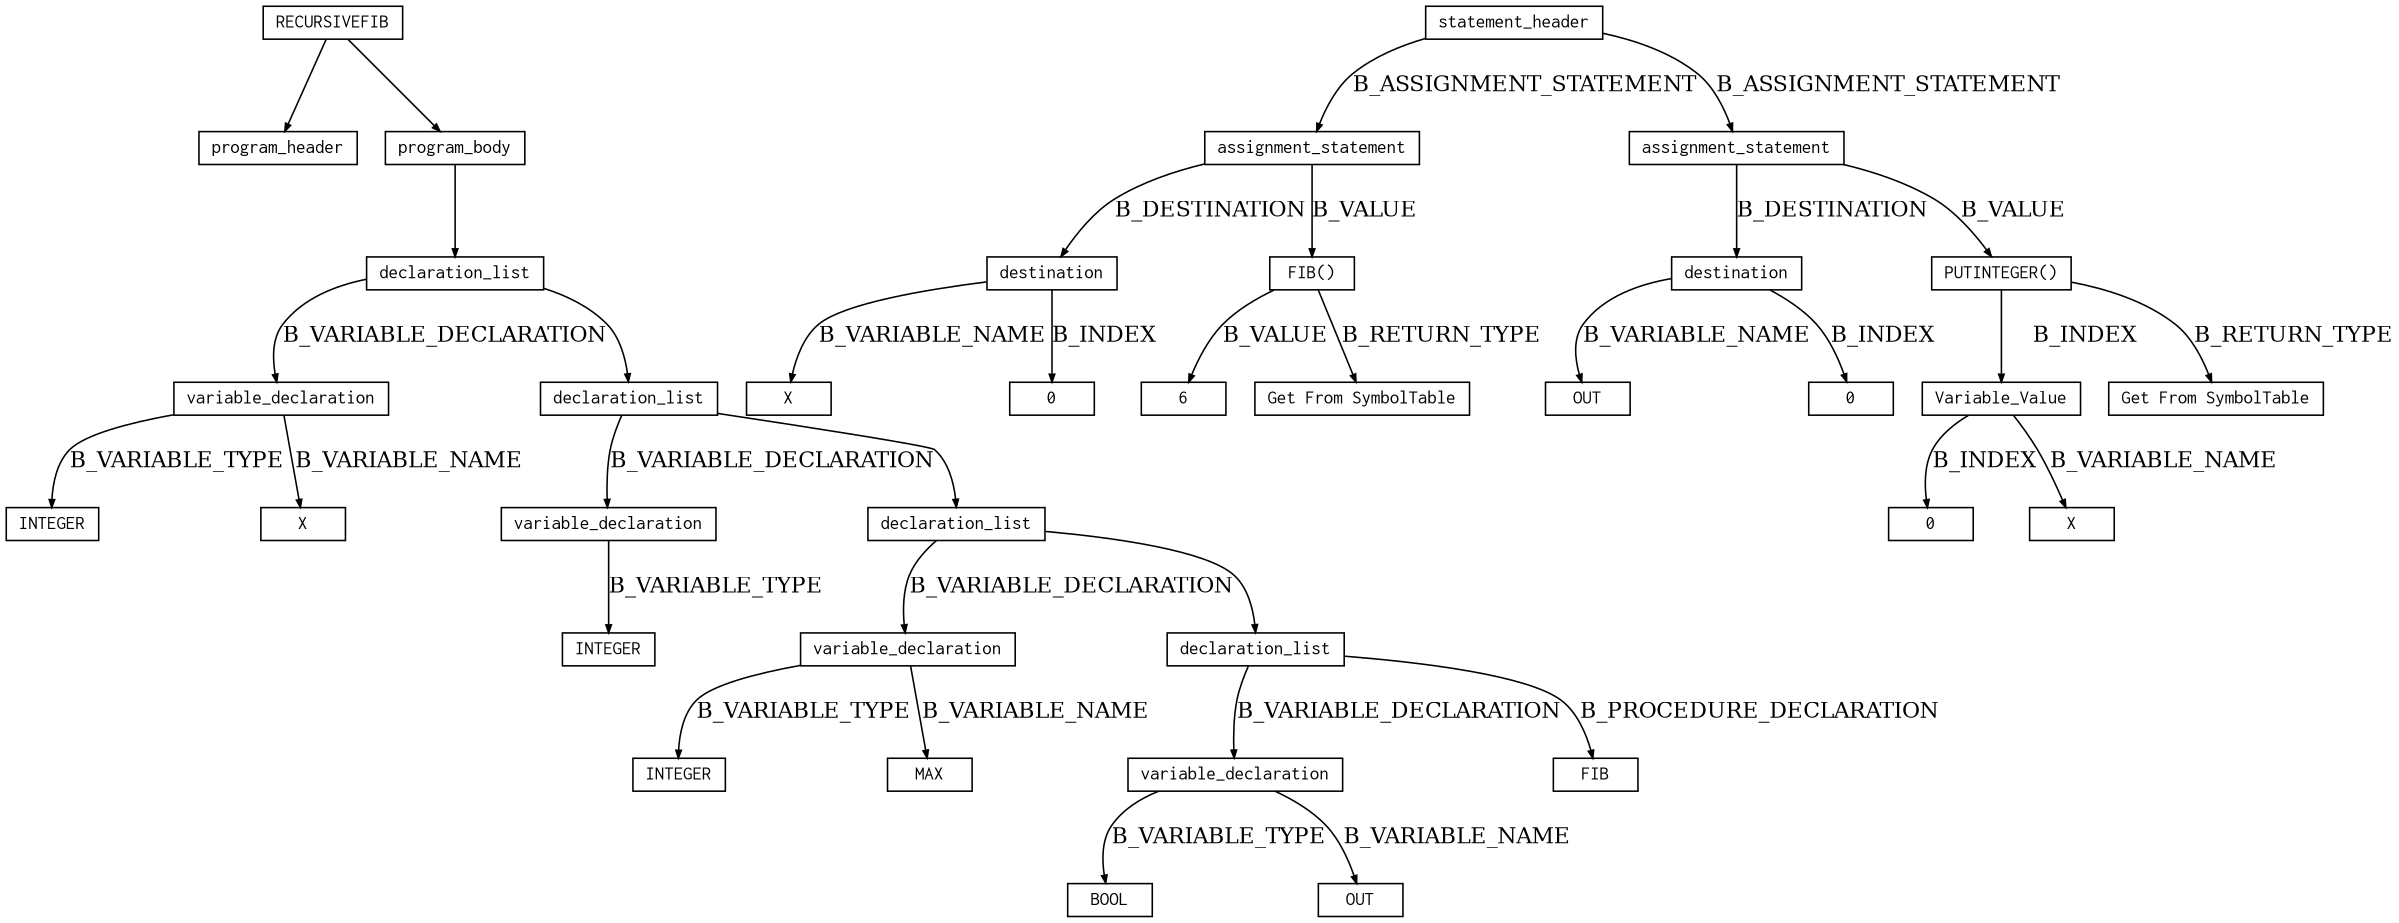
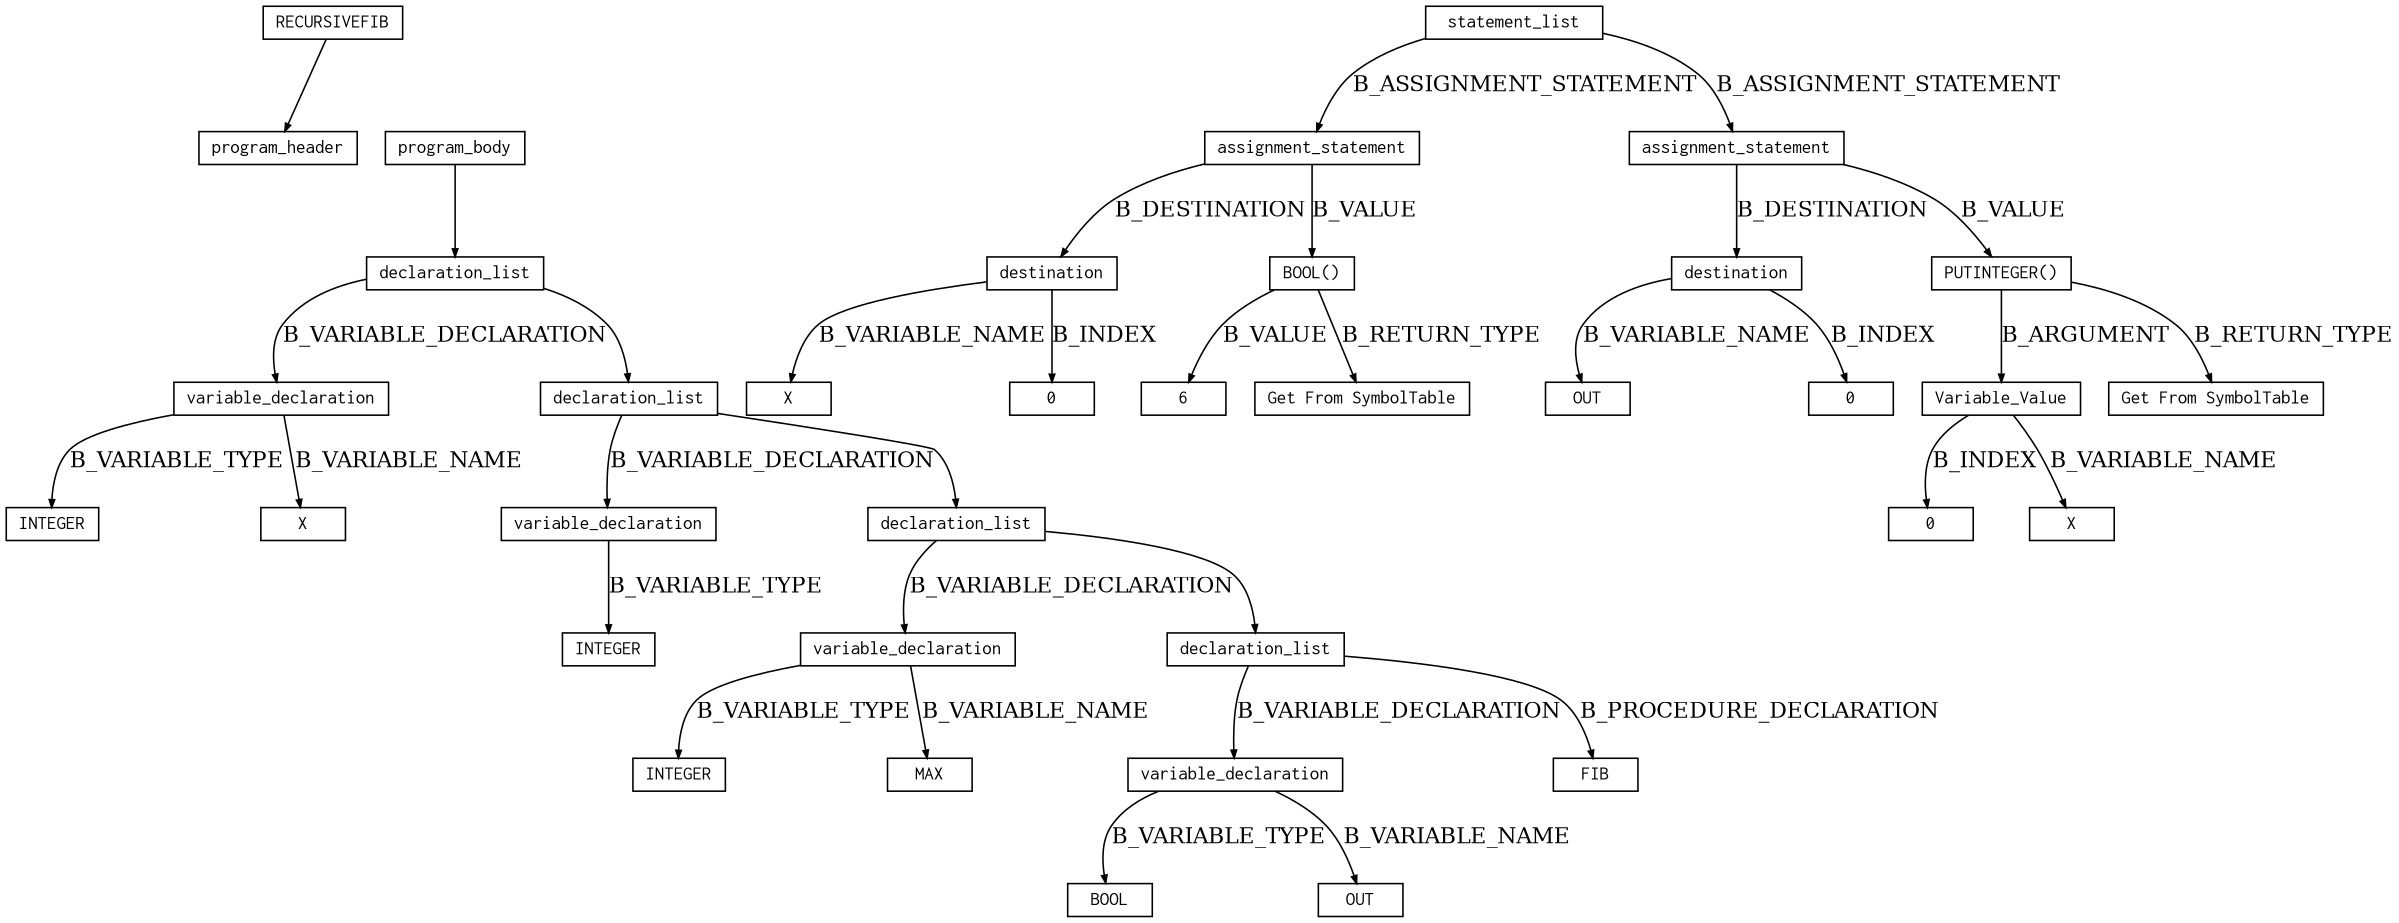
  digraph {
    ranksep=.6
    node [fontname=Courier fontsize=12 shape=box]
    edge [arrowsize=.5]
    n1 [height=.1 label=RECURSIVEFIB]
    n2 [height=.1 label=program_header]
    n3 [height=.1 label=program_body]
    n4 [height=.1 label=declaration_list]
    n5 [height=.1 label=variable_declaration]
    n6 [height=.1 label=declaration_list]
-   n7 [height=.1 label=statement_header]
+   n7 [height=.1 label=statement_list]
    n8 [height=.1 label=assignment_statement]
    n9 [height=.1 label=assignment_statement]
    n10 [height=.1 label=INTEGER]
    n11 [height=.1 label=X]
    n12 [height=.1 label=variable_declaration]
    n13 [height=.1 label=declaration_list]
    n14 [height=.1 label=destination]
-   n15 [height=.1 label="FIB()"]
+   n15 [height=.1 label="BOOL()"]
    n16 [height=.1 label=destination]
    n17 [height=.1 label="PUTINTEGER()"]
    n18 [height=.1 label=INTEGER]
    n19 [height=.1 label=variable_declaration]
    n20 [height=.1 label=declaration_list]
    n21 [height=.1 label=X]
    n22 [height=.1 label=0]
    n23 [height=.1 label=6]
    n24 [height=.1 label="Get From SymbolTable"]
    n25 [height=.1 label=OUT]
    n26 [height=.1 label=0]
    n27 [height=.1 label=Variable_Value]
    n28 [height=.1 label="Get From SymbolTable"]
    n29 [height=.1 label=INTEGER]
    n30 [height=.1 label=MAX]
    n31 [height=.1 label=variable_declaration]
    n32 [height=.1 label=FIB]
    n33 [height=.1 label=0]
    n34 [height=.1 label=X]
    n35 [height=.1 label=BOOL]
    n36 [height=.1 label=OUT]
    n1 -> n2
-   n1 -> n3
    n3 -> n4
    n4 -> n5 [label=B_VARIABLE_DECLARATION]
    n4 -> n6
    n5 -> n10 [label=B_VARIABLE_TYPE]
    n5 -> n11 [label=B_VARIABLE_NAME]
    n6 -> n12 [label=B_VARIABLE_DECLARATION]
    n6 -> n13
    n7 -> n8 [label=B_ASSIGNMENT_STATEMENT]
    n7 -> n9 [label=B_ASSIGNMENT_STATEMENT]
    n8 -> n14 [label=B_DESTINATION]
    n8 -> n15 [label=B_VALUE]
    n9 -> n16 [label=B_DESTINATION]
    n9 -> n17 [label=B_VALUE]
    n12 -> n18 [label=B_VARIABLE_TYPE]
    n13 -> n19 [label=B_VARIABLE_DECLARATION]
    n13 -> n20
    n14 -> n21 [label=B_VARIABLE_NAME]
    n14 -> n22 [label=B_INDEX]
    n15 -> n23 [label=B_VALUE]
    n15 -> n24 [label=B_RETURN_TYPE]
    n16 -> n25 [label=B_VARIABLE_NAME]
    n16 -> n26 [label=B_INDEX]
-   n17 -> n27 [label=B_INDEX]
+   n17 -> n27 [label=B_ARGUMENT]
    n17 -> n28 [label=B_RETURN_TYPE]
    n19 -> n29 [label=B_VARIABLE_TYPE]
    n19 -> n30 [label=B_VARIABLE_NAME]
    n20 -> n31 [label=B_VARIABLE_DECLARATION]
    n20 -> n32 [label=B_PROCEDURE_DECLARATION]
    n27 -> n33 [label=B_INDEX]
    n27 -> n34 [label=B_VARIABLE_NAME]
    n31 -> n35 [label=B_VARIABLE_TYPE]
    n31 -> n36 [label=B_VARIABLE_NAME]
  }
